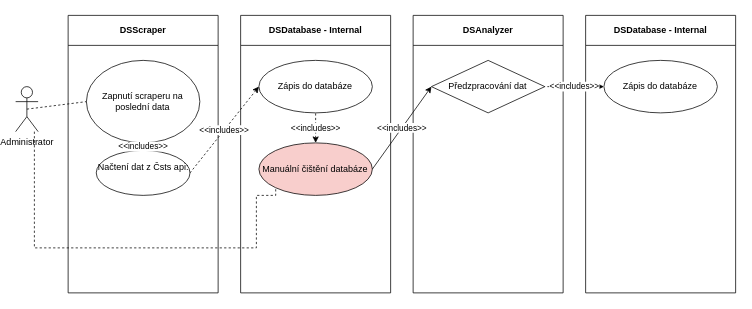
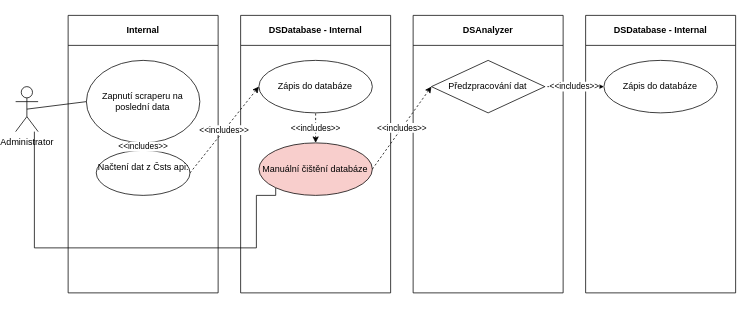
  <mxCell id="0" />
  <mxCell id="1" parent="0" />
- <mxCell id="2" style="edgeStyle=orthogonalEdgeStyle;rounded=0;orthogonalLoop=1;jettySize=auto;html=1;entryX=0;entryY=1;entryDx=0;entryDy=0;endArrow=none;startFill=0;dashed=1;" edge="1" parent="1" source="3" target="10"><mxGeometry relative="1" as="geometry"><mxPoint x="340" y="230" as="targetPoint" /><Array as="points"><mxPoint x="45" y="330" /><mxPoint x="341" y="330" /><mxPoint x="341" y="260" /><mxPoint x="367" y="260" /></Array></mxGeometry></mxCell>
+ <mxCell id="2" style="edgeStyle=orthogonalEdgeStyle;rounded=0;orthogonalLoop=1;jettySize=auto;html=1;entryX=0;entryY=1;entryDx=0;entryDy=0;endArrow=none;startFill=0;" edge="1" parent="1" source="3" target="10"><mxGeometry relative="1" as="geometry"><mxPoint x="340" y="230" as="targetPoint" /><Array as="points"><mxPoint x="45" y="330" /><mxPoint x="341" y="330" /><mxPoint x="341" y="260" /><mxPoint x="367" y="260" /></Array></mxGeometry></mxCell>
  <mxCell id="3" value="Administrator" style="shape=umlActor;verticalLabelPosition=bottom;verticalAlign=top;html=1;outlineConnect=0;" parent="1" vertex="1"><mxGeometry x="20" y="115" width="30" height="60" as="geometry" /></mxCell>
- <mxCell id="4" value="DSScraper" style="swimlane;whiteSpace=wrap;html=1;startSize=40;" parent="1" vertex="1"><mxGeometry x="90" y="20" width="200" height="370" as="geometry" /></mxCell>
+ <mxCell id="4" value="Internal" style="swimlane;whiteSpace=wrap;html=1;startSize=40;" parent="1" vertex="1"><mxGeometry x="90" y="20" width="200" height="370" as="geometry" /></mxCell>
  <mxCell id="5" value="Zapnutí scraperu na poslední data" style="ellipse;whiteSpace=wrap;html=1;" parent="4" vertex="1"><mxGeometry x="24.38" y="60" width="151.25" height="110" as="geometry" /></mxCell>
  <mxCell id="6" value="Načtení dat z Čsts api:&lt;div&gt;&lt;span style=&quot;color: rgba(0, 0, 0, 0); font-family: monospace; font-size: 0px; text-align: start; text-wrap-mode: nowrap;&quot;&gt;%3CmxGraphModel%3E%3Croot%3E%3CmxCell%20id%3D%220%22%2F%3E%3CmxCell%20id%3D%221%22%20parent%3D%220%22%2F%3E%3CmxCell%20id%3D%222%22%20value%3D%22Zji%C5%A1t%C4%9Bn%C3%AD%20zda%20je%20anal%C3%BDza%20odem%C4%8Den%C3%A1%22%20style%3D%22ellipse%3BwhiteSpace%3Dwrap%3Bhtml%3D1%3B%22%20vertex%3D%221%22%20parent%3D%221%22%3E%3CmxGeometry%20x%3D%22425%22%20y%3D%22390%22%20width%3D%22125%22%20height%3D%2260%22%20as%3D%22geometry%22%2F%3E%3C%2FmxCell%3E%3C%2Froot%3E%3C%2FmxGraphModel%3E&lt;/span&gt;&lt;/div&gt;" style="ellipse;whiteSpace=wrap;html=1;" parent="4" vertex="1"><mxGeometry x="37.5" y="180" width="125" height="60" as="geometry" /></mxCell>
  <mxCell id="7" value="&amp;lt;&amp;lt;includes&amp;gt;&amp;gt;" style="endArrow=none;dashed=1;html=1;rounded=0;exitX=0.5;exitY=0;exitDx=0;exitDy=0;entryX=0.5;entryY=1;entryDx=0;entryDy=0;endFill=1;startFill=1;startArrow=classic;" parent="4" source="6" target="5" edge="1"><mxGeometry x="-0.001" width="50" height="50" relative="1" as="geometry"><mxPoint x="358" y="330" as="sourcePoint" /><mxPoint x="233" y="230" as="targetPoint" /><mxPoint as="offset" /></mxGeometry></mxCell>
  <mxCell id="8" value="DSDatabase - Internal" style="swimlane;whiteSpace=wrap;html=1;startSize=40;" parent="1" vertex="1"><mxGeometry x="320" y="20" width="200" height="370" as="geometry" /></mxCell>
  <mxCell id="9" value="Zápis do databáze" style="ellipse;whiteSpace=wrap;html=1;" parent="8" vertex="1"><mxGeometry x="24.37" y="60" width="151.25" height="70" as="geometry" /></mxCell>
  <mxCell id="10" value="Manuální čištění databáze" style="ellipse;whiteSpace=wrap;html=1;fillColor=#f8cecc;" vertex="1" parent="8"><mxGeometry x="24.38" y="170" width="151.25" height="70" as="geometry" /></mxCell>
  <mxCell id="11" value="&amp;lt;&amp;lt;includes&amp;gt;&amp;gt;" style="endArrow=none;dashed=1;html=1;rounded=0;exitX=0.5;exitY=0;exitDx=0;exitDy=0;entryX=0.5;entryY=1;entryDx=0;entryDy=0;endFill=1;startFill=1;startArrow=classic;" edge="1" parent="8" source="10" target="9"><mxGeometry x="-0.001" width="50" height="50" relative="1" as="geometry"><mxPoint x="34" y="105" as="sourcePoint" /><mxPoint x="-57" y="220" as="targetPoint" /><mxPoint as="offset" /></mxGeometry></mxCell>
- <mxCell id="12" value="" style="endArrow=none;html=1;rounded=0;entryX=0;entryY=0.5;entryDx=0;entryDy=0;exitX=0.5;exitY=0.5;exitDx=0;exitDy=0;exitPerimeter=0;dashed=1;" parent="1" source="3" target="5" edge="1"><mxGeometry width="50" height="50" relative="1" as="geometry"><mxPoint x="20" y="310" as="sourcePoint" /><mxPoint x="70" y="260" as="targetPoint" /></mxGeometry></mxCell>
+ <mxCell id="12" value="" style="endArrow=none;html=1;rounded=0;entryX=0;entryY=0.5;entryDx=0;entryDy=0;exitX=0.5;exitY=0.5;exitDx=0;exitDy=0;exitPerimeter=0;" parent="1" source="3" target="5" edge="1"><mxGeometry width="50" height="50" relative="1" as="geometry"><mxPoint x="20" y="310" as="sourcePoint" /><mxPoint x="70" y="260" as="targetPoint" /></mxGeometry></mxCell>
  <mxCell id="13" value="&amp;lt;&amp;lt;includes&amp;gt;&amp;gt;" style="endArrow=none;dashed=1;html=1;rounded=0;exitX=0;exitY=0.5;exitDx=0;exitDy=0;entryX=1;entryY=0.5;entryDx=0;entryDy=0;endFill=1;startFill=1;startArrow=classic;" parent="1" source="9" target="6" edge="1"><mxGeometry x="-0.001" width="50" height="50" relative="1" as="geometry"><mxPoint x="200" y="210" as="sourcePoint" /><mxPoint x="200" y="160" as="targetPoint" /><mxPoint as="offset" /></mxGeometry></mxCell>
  <mxCell id="14" value="DSAnalyzer" style="swimlane;whiteSpace=wrap;html=1;startSize=40;" vertex="1" parent="1"><mxGeometry x="550" y="20" width="200" height="370" as="geometry" /></mxCell>
  <mxCell id="15" value="Předzpracování dat" style="rhombus;whiteSpace=wrap;html=1;" vertex="1" parent="14"><mxGeometry x="24.37" y="60" width="151.25" height="70" as="geometry" /></mxCell>
- <mxCell id="16" value="&amp;lt;&amp;lt;includes&amp;gt;&amp;gt;" style="endArrow=none;dashed=0;html=1;rounded=0;entryX=1;entryY=0.5;entryDx=0;entryDy=0;endFill=1;startFill=1;startArrow=classic;exitX=0;exitY=0.5;exitDx=0;exitDy=0;" edge="1" parent="1" source="15" target="10"><mxGeometry x="-0.001" width="50" height="50" relative="1" as="geometry"><mxPoint x="590" y="220" as="sourcePoint" /><mxPoint x="430" y="160" as="targetPoint" /><mxPoint as="offset" /></mxGeometry></mxCell>
+ <mxCell id="16" value="&amp;lt;&amp;lt;includes&amp;gt;&amp;gt;" style="endArrow=none;dashed=1;html=1;rounded=0;entryX=1;entryY=0.5;entryDx=0;entryDy=0;endFill=1;startFill=1;startArrow=classic;exitX=0;exitY=0.5;exitDx=0;exitDy=0;" edge="1" parent="1" source="15" target="10"><mxGeometry x="-0.001" width="50" height="50" relative="1" as="geometry"><mxPoint x="590" y="220" as="sourcePoint" /><mxPoint x="430" y="160" as="targetPoint" /><mxPoint as="offset" /></mxGeometry></mxCell>
  <mxCell id="17" value="DSDatabase - Internal" style="swimlane;whiteSpace=wrap;html=1;startSize=40;" vertex="1" parent="1"><mxGeometry x="780" y="20" width="200" height="370" as="geometry" /></mxCell>
  <mxCell id="18" value="Zápis do databáze" style="ellipse;whiteSpace=wrap;html=1;" vertex="1" parent="17"><mxGeometry x="24.37" y="60" width="151.25" height="70" as="geometry" /></mxCell>
  <mxCell id="19" value="&amp;lt;&amp;lt;includes&amp;gt;&amp;gt;" style="endArrow=none;dashed=1;html=1;rounded=0;exitX=0;exitY=0.5;exitDx=0;exitDy=0;entryX=1;entryY=0.5;entryDx=0;entryDy=0;endFill=1;startFill=1;startArrow=classic;" edge="1" parent="1" source="18" target="15"><mxGeometry x="-0.001" width="50" height="50" relative="1" as="geometry"><mxPoint x="650.005" y="190" as="sourcePoint" /><mxPoint x="493" y="240" as="targetPoint" /><mxPoint as="offset" /></mxGeometry></mxCell>
